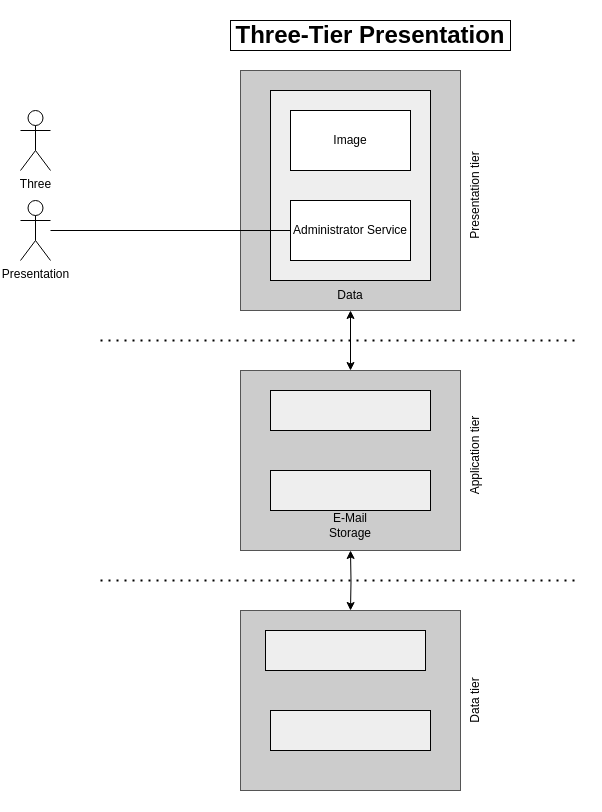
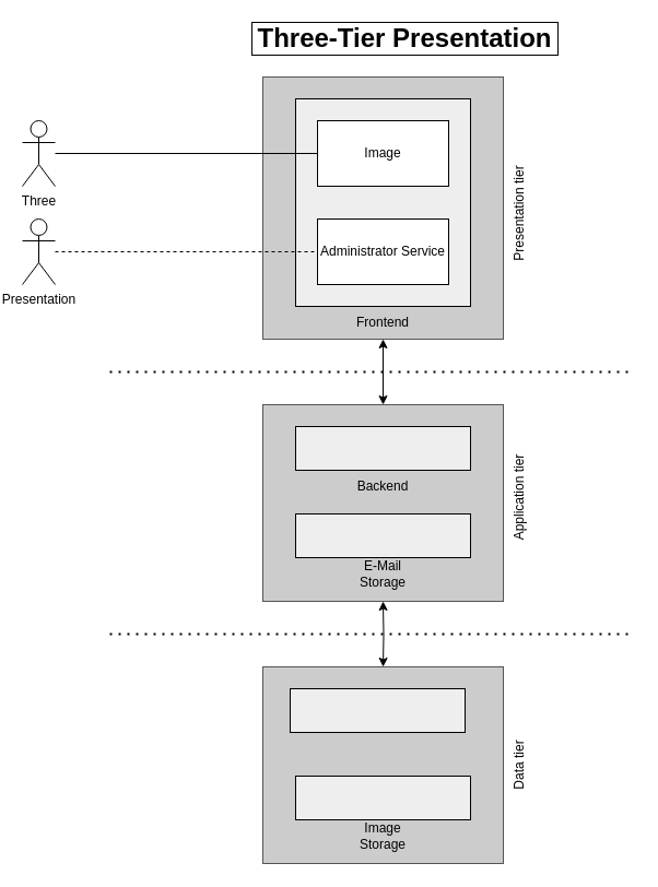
  <mxCell id="0" />
  <mxCell id="1" parent="0" />
  <mxCell id="2" value="" style="rounded=0;whiteSpace=wrap;html=1;fillColor=#CCCCCC;strokeColor=#555555;" vertex="1" parent="1"><mxGeometry x="240" y="610" width="220" height="180" as="geometry" /></mxCell>
  <mxCell id="3" value="" style="rounded=0;whiteSpace=wrap;html=1;fillColor=#CCCCCC;strokeColor=#555555;" vertex="1" parent="1"><mxGeometry x="240" y="370" width="220" height="180" as="geometry" /></mxCell>
  <mxCell id="4" value="" style="rounded=0;whiteSpace=wrap;html=1;fillColor=#CCCCCC;strokeColor=#555555;" vertex="1" parent="1"><mxGeometry x="240" width="220" height="240" as="geometry" y="70" /></mxCell>
  <mxCell id="5" value="" style="rounded=0;whiteSpace=wrap;html=1;" vertex="1" parent="1"><mxGeometry x="230" y="20" width="280" height="30" as="geometry" /></mxCell>
  <mxCell id="6" value="Three" style="shape=umlActor;verticalLabelPosition=bottom;verticalAlign=top;html=1;outlineConnect=0;" vertex="1" parent="1"><mxGeometry x="20" y="110" width="30" height="60" as="geometry" /></mxCell>
  <mxCell id="7" value="Presentation" style="shape=umlActor;verticalLabelPosition=bottom;verticalAlign=top;html=1;outlineConnect=0;" vertex="1" parent="1"><mxGeometry x="20" y="200" width="30" height="60" as="geometry" /></mxCell>
  <mxCell id="8" value="" style="rounded=0;whiteSpace=wrap;html=1;fillColor=#EEEEEE;" vertex="1" parent="1"><mxGeometry x="270" y="90" width="160" height="190" as="geometry" /></mxCell>
  <mxCell id="9" value="" style="rounded=0;whiteSpace=wrap;html=1;" vertex="1" parent="1"><mxGeometry x="290" y="110" width="120" height="60" as="geometry" /></mxCell>
  <mxCell id="10" value="Image" style="text;html=1;align=center;verticalAlign=middle;whiteSpace=wrap;rounded=0;" vertex="1" parent="1"><mxGeometry x="290" y="110" width="120" height="60" as="geometry" /></mxCell>
  <mxCell id="11" value="" style="rounded=0;whiteSpace=wrap;html=1;" vertex="1" parent="1"><mxGeometry x="290" y="200" width="120" height="60" as="geometry" /></mxCell>
  <mxCell id="12" value="Administrator Service" style="text;html=1;align=center;verticalAlign=middle;whiteSpace=wrap;rounded=0;" vertex="1" parent="1"><mxGeometry x="290" y="200" width="120" height="60" as="geometry" /></mxCell>
  <mxCell id="13" style="rounded=0;orthogonalLoop=1;jettySize=auto;html=1;entryX=0.5;entryY=0;entryDx=0;entryDy=0;endArrow=classic;endFill=1;strokeColor=default;startArrow=classic;startFill=1;" edge="1" parent="1" source="14" target="3"><mxGeometry relative="1" as="geometry" /></mxCell>
- <mxCell id="14" value="Data" style="text;html=1;align=center;verticalAlign=middle;whiteSpace=wrap;rounded=0;" vertex="1" parent="1"><mxGeometry x="320" y="280" width="60" height="30" as="geometry" /></mxCell>
+ <mxCell id="14" value="Frontend" style="text;html=1;align=center;verticalAlign=middle;whiteSpace=wrap;rounded=0;" vertex="1" parent="1"><mxGeometry x="320" y="280" width="60" height="30" as="geometry" /></mxCell>
  <mxCell id="15" value="" style="rounded=0;whiteSpace=wrap;html=1;fillColor=#EEEEEE;" vertex="1" parent="1"><mxGeometry x="270" y="390" width="160" height="40" as="geometry" /></mxCell>
+ <mxCell id="16" value="Backend" style="text;html=1;align=center;verticalAlign=middle;whiteSpace=wrap;rounded=0;" vertex="1" parent="1"><mxGeometry x="320" y="430" width="60" height="30" as="geometry" /></mxCell>
  <mxCell id="17" value="" style="rounded=0;whiteSpace=wrap;html=1;fillColor=#EEEEEE;" vertex="1" parent="1"><mxGeometry x="265" y="630" width="160" height="40" as="geometry" /></mxCell>
  <mxCell id="18" value="" style="endArrow=none;dashed=1;html=1;dashPattern=1 3;strokeWidth=2;rounded=0;" edge="1" parent="1"><mxGeometry width="50" height="50" relative="1" as="geometry"><mxPoint y="340" as="sourcePoint" x="100" /><mxPoint x="580" y="340" as="targetPoint" /></mxGeometry></mxCell>
  <mxCell id="19" value="" style="endArrow=none;dashed=1;html=1;dashPattern=1 3;strokeWidth=2;rounded=0;" edge="1" parent="1"><mxGeometry width="50" height="50" relative="1" as="geometry"><mxPoint y="580" as="sourcePoint" x="100" /><mxPoint x="580" y="580" as="targetPoint" /></mxGeometry></mxCell>
  <mxCell id="20" value="Presentation tier" style="text;html=1;align=center;verticalAlign=middle;whiteSpace=wrap;rounded=0;rotation=-90;" vertex="1" parent="1"><mxGeometry x="400" y="180" width="150" height="30" as="geometry" /></mxCell>
  <mxCell id="21" value="Application tier" style="text;html=1;align=center;verticalAlign=middle;whiteSpace=wrap;rounded=0;rotation=-90;" vertex="1" parent="1"><mxGeometry x="400" y="440" width="150" height="30" as="geometry" /></mxCell>
  <mxCell id="22" value="Data tier" style="text;html=1;align=center;verticalAlign=middle;whiteSpace=wrap;rounded=0;rotation=-90;" vertex="1" parent="1"><mxGeometry x="400" y="685" width="150" height="30" as="geometry" /></mxCell>
  <mxCell id="23" value="&lt;font style=&quot;font-size: 24px;&quot;&gt;&lt;b&gt;Three-Tier Presentation&lt;/b&gt;&lt;/font&gt;" style="text;html=1;align=center;verticalAlign=middle;whiteSpace=wrap;rounded=0;" vertex="1" parent="1"><mxGeometry x="230" y="20" width="280" height="30" as="geometry" /></mxCell>
  <mxCell id="24" value="" style="rounded=0;whiteSpace=wrap;html=1;fillColor=#EEEEEE;" vertex="1" parent="1"><mxGeometry x="270" y="470" width="160" height="40" as="geometry" /></mxCell>
  <mxCell id="25" value="" style="rounded=0;whiteSpace=wrap;html=1;fillColor=#EEEEEE;" vertex="1" parent="1"><mxGeometry x="270" y="710" width="160" height="40" as="geometry" /></mxCell>
  <mxCell id="26" style="edgeStyle=orthogonalEdgeStyle;rounded=0;orthogonalLoop=1;jettySize=auto;html=1;entryX=0.5;entryY=0;entryDx=0;entryDy=0;startArrow=classic;startFill=1;" edge="1" parent="1" target="2"><mxGeometry relative="1" as="geometry"><mxPoint x="350" y="550" as="sourcePoint" /></mxGeometry></mxCell>
  <mxCell id="27" value="E-Mail Storage" style="text;html=1;align=center;verticalAlign=middle;whiteSpace=wrap;rounded=0;" vertex="1" parent="1"><mxGeometry x="320" y="510" width="60" height="30" as="geometry" /></mxCell>
- <mxCell id="30" style="edgeStyle=orthogonalEdgeStyle;rounded=0;orthogonalLoop=1;jettySize=auto;html=1;entryX=0;entryY=0.5;entryDx=0;entryDy=0;endArrow=none;startFill=0;" edge="1" parent="1" source="7" target="12"><mxGeometry relative="1" as="geometry" /></mxCell>
+ <mxCell id="28" value="Image Storage" style="text;html=1;align=center;verticalAlign=middle;whiteSpace=wrap;rounded=0;" vertex="1" parent="1"><mxGeometry x="320" y="750" width="60" height="30" as="geometry" /></mxCell>
+ <mxCell id="29" style="edgeStyle=orthogonalEdgeStyle;rounded=0;orthogonalLoop=1;jettySize=auto;html=1;entryX=0;entryY=0.5;entryDx=0;entryDy=0;endArrow=none;startFill=0;" edge="1" parent="1" source="6" target="10"><mxGeometry relative="1" as="geometry" /></mxCell>
+ <mxCell id="30" style="edgeStyle=orthogonalEdgeStyle;rounded=0;orthogonalLoop=1;jettySize=auto;html=1;entryX=0;entryY=0.5;entryDx=0;entryDy=0;endArrow=none;startFill=0;dashed=1;" edge="1" parent="1" source="7" target="12"><mxGeometry relative="1" as="geometry" /></mxCell>
